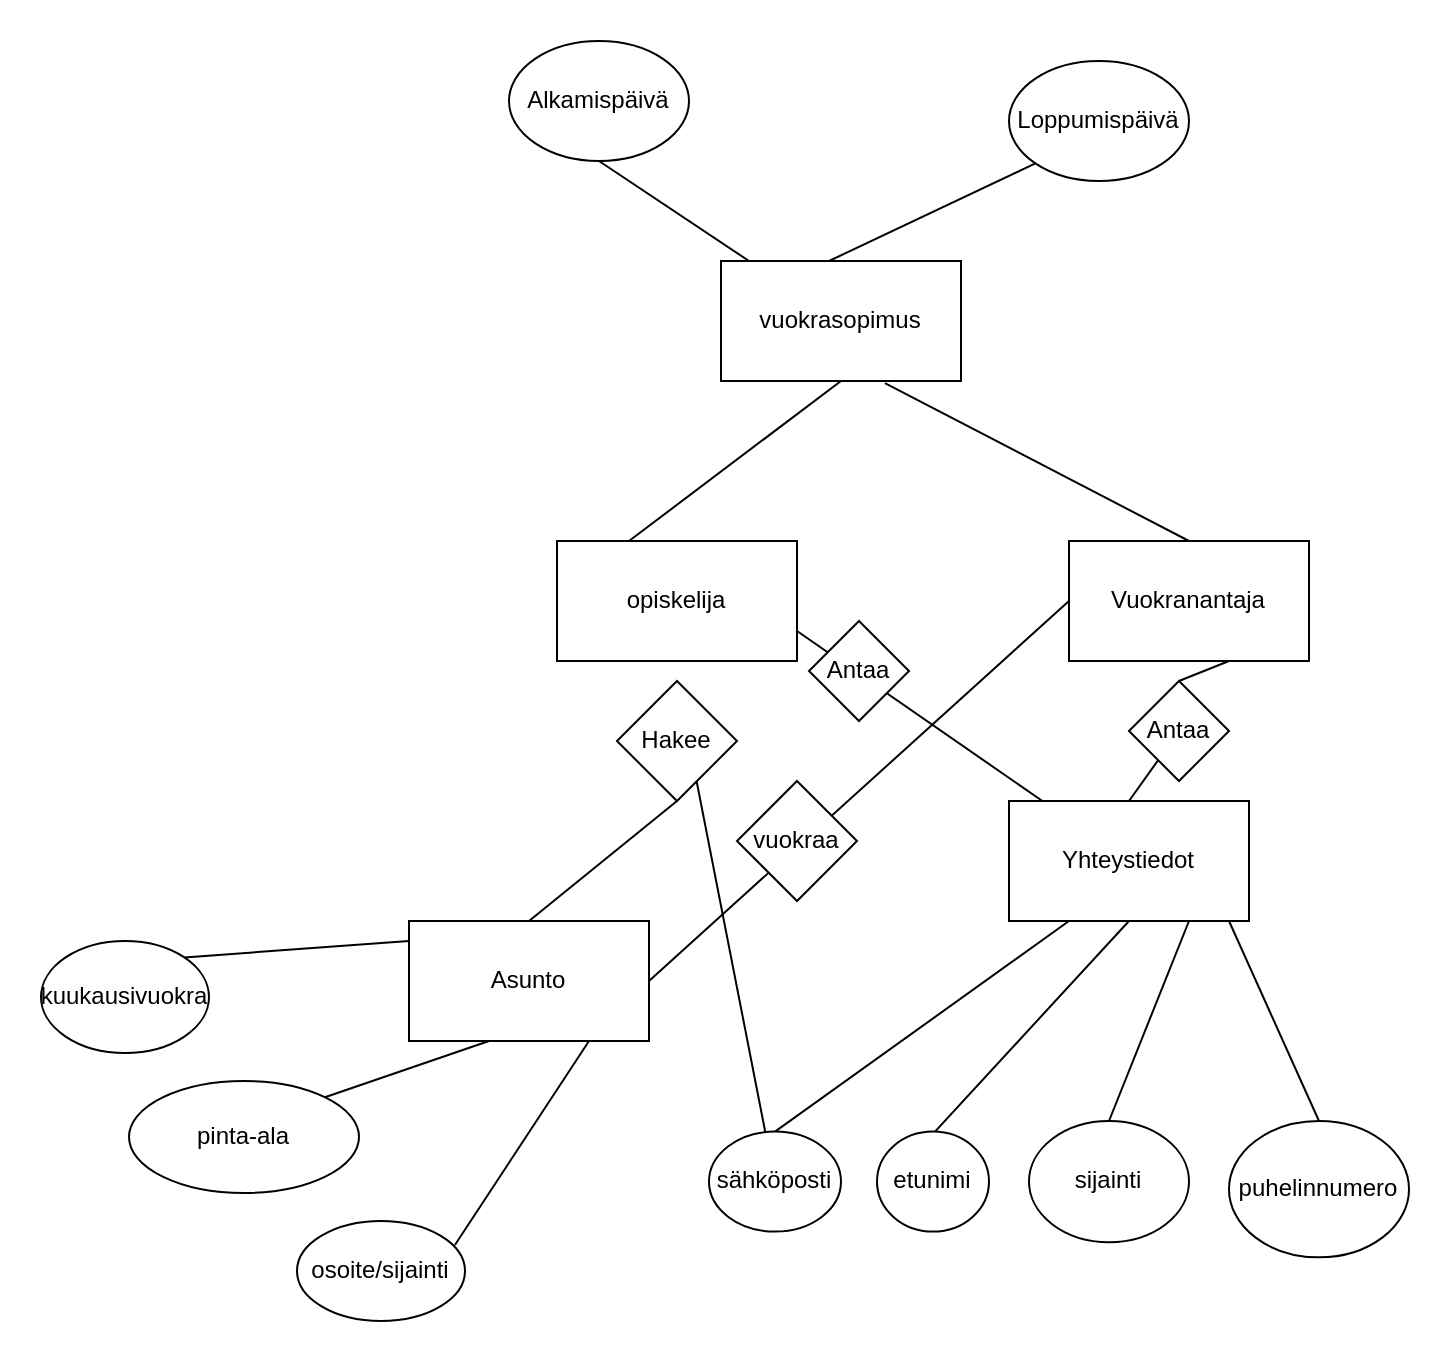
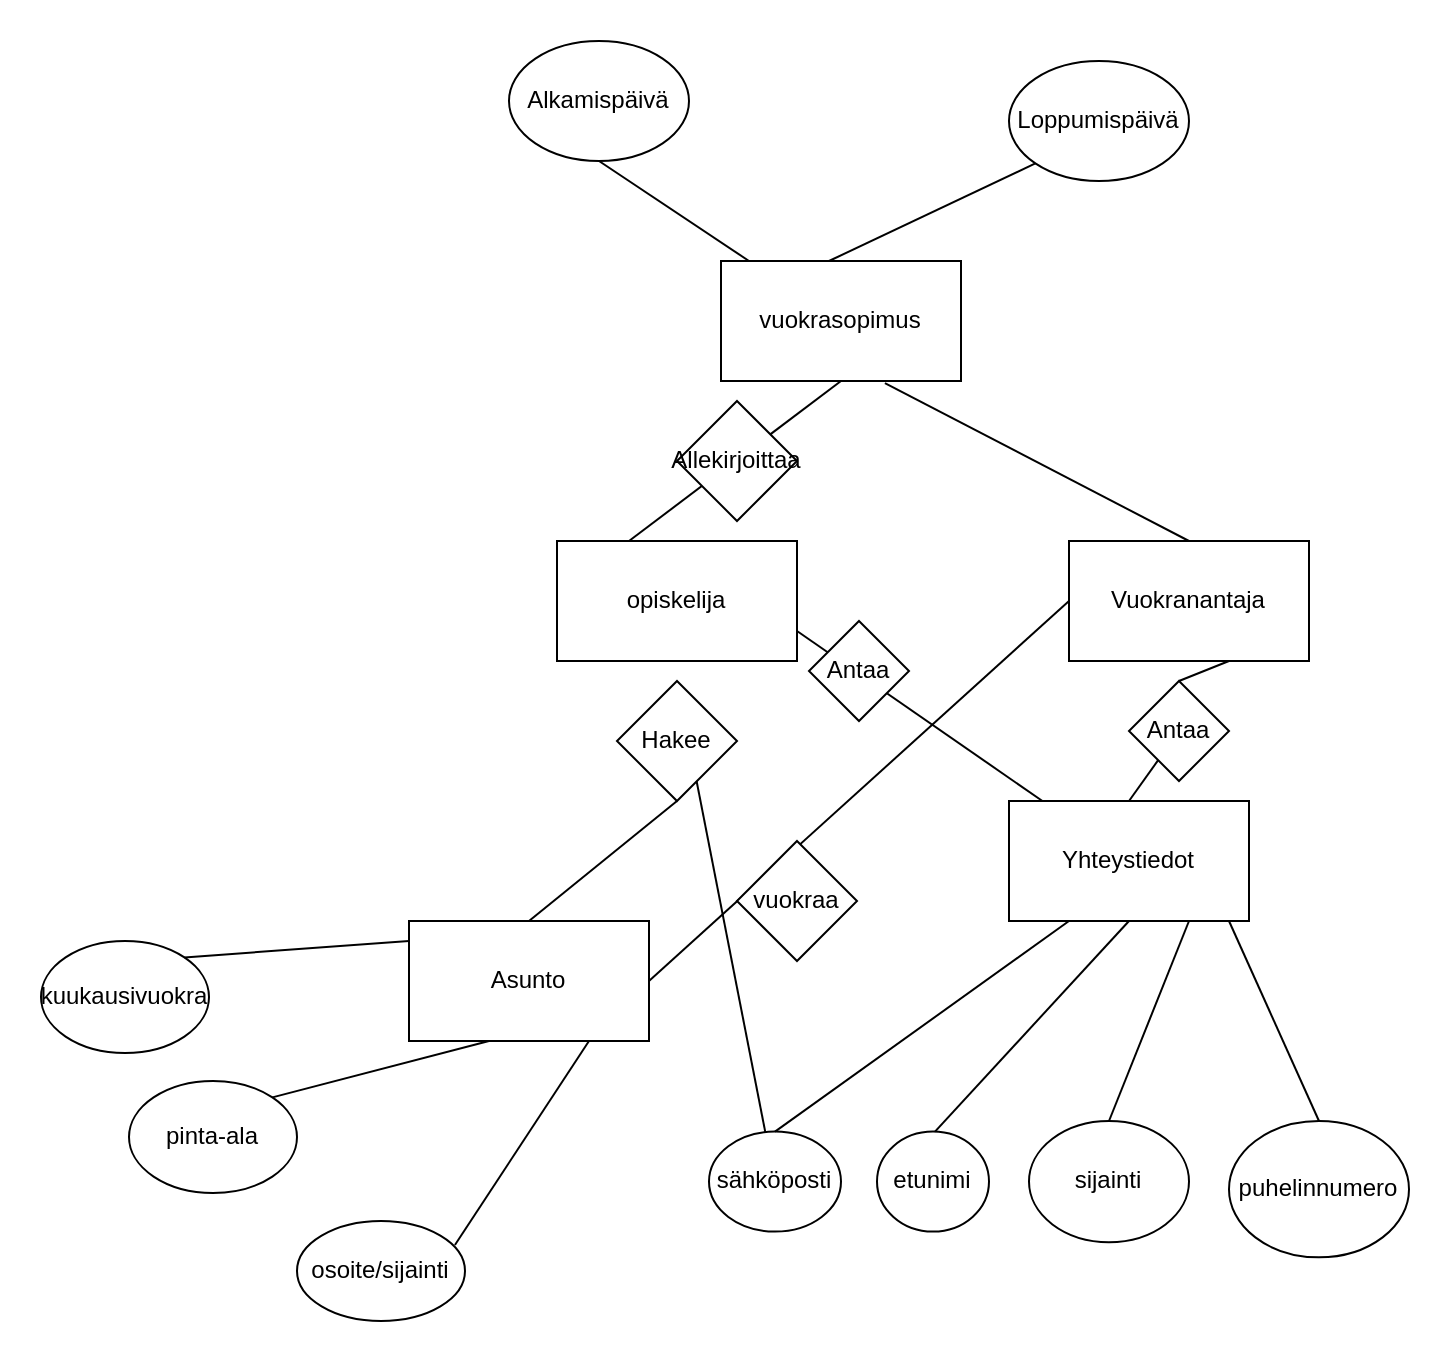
  <mxCell id="0" />
  <mxCell id="1" parent="0" />
  <mxCell id="2" value="opiskelija" style="rounded=0;whiteSpace=wrap;html=1;" vertex="1" parent="1"><mxGeometry x="278" y="270" width="120" height="60" as="geometry" /></mxCell>
  <mxCell id="3" value="sähköposti" style="ellipse;whiteSpace=wrap;html=1;" vertex="1" parent="1"><mxGeometry x="354" y="565.31" width="66" height="50" as="geometry" /></mxCell>
  <mxCell id="4" value="etunimi" style="ellipse;whiteSpace=wrap;html=1;" vertex="1" parent="1"><mxGeometry x="438" y="565.31" width="56" height="50" as="geometry" /></mxCell>
  <mxCell id="5" value="sijainti" style="ellipse;whiteSpace=wrap;html=1;" vertex="1" parent="1"><mxGeometry x="514" y="560" width="80" height="60.61" as="geometry" /></mxCell>
  <mxCell id="6" value="puhelinnumero" style="ellipse;whiteSpace=wrap;html=1;" vertex="1" parent="1"><mxGeometry x="614" y="560" width="90" height="68.18" as="geometry" /></mxCell>
  <mxCell id="7" value="Vuokranantaja" style="rounded=0;whiteSpace=wrap;html=1;" vertex="1" parent="1"><mxGeometry x="534" y="270" width="120" height="60" as="geometry" /></mxCell>
  <mxCell id="8" value="&lt;div&gt;Asunto&lt;/div&gt;" style="rounded=0;whiteSpace=wrap;html=1;" vertex="1" parent="1"><mxGeometry x="204" y="460" width="120" height="60" as="geometry" /></mxCell>
  <mxCell id="9" value="" style="endArrow=none;html=1;exitX=0.5;exitY=0;exitDx=0;exitDy=0;" edge="1" parent="1" source="10" target="3"><mxGeometry width="50" height="50" relative="1" as="geometry"><mxPoint x="314" y="380" as="sourcePoint" /><mxPoint x="364" y="330" as="targetPoint" /></mxGeometry></mxCell>
  <mxCell id="10" value="Hakee" style="rhombus;whiteSpace=wrap;html=1;" vertex="1" parent="1"><mxGeometry x="308" y="340" width="60" height="60" as="geometry" /></mxCell>
  <mxCell id="11" value="" style="endArrow=none;html=1;exitX=0.5;exitY=0;exitDx=0;exitDy=0;entryX=0.5;entryY=1;entryDx=0;entryDy=0;" edge="1" parent="1" source="8" target="10"><mxGeometry width="50" height="50" relative="1" as="geometry"><mxPoint x="338" y="430" as="sourcePoint" /><mxPoint x="338" y="330" as="targetPoint" /></mxGeometry></mxCell>
  <mxCell id="12" value="" style="endArrow=none;html=1;entryX=1;entryY=0.75;entryDx=0;entryDy=0;" edge="1" parent="1" source="13" target="2"><mxGeometry width="50" height="50" relative="1" as="geometry"><mxPoint x="554" y="430" as="sourcePoint" /><mxPoint x="444" y="320" as="targetPoint" /></mxGeometry></mxCell>
  <mxCell id="13" value="Yhteystiedot" style="rounded=0;whiteSpace=wrap;html=1;" vertex="1" parent="1"><mxGeometry x="504" y="400" width="120" height="60" as="geometry" /></mxCell>
  <mxCell id="14" value="" style="endArrow=none;html=1;exitX=0.5;exitY=0;exitDx=0;exitDy=0;" edge="1" parent="1" source="3"><mxGeometry width="50" height="50" relative="1" as="geometry"><mxPoint x="404" y="560" as="sourcePoint" /><mxPoint x="534" y="460" as="targetPoint" /></mxGeometry></mxCell>
  <mxCell id="15" value="" style="endArrow=none;html=1;exitX=0.5;exitY=0;exitDx=0;exitDy=0;entryX=0.5;entryY=1;entryDx=0;entryDy=0;" edge="1" parent="1" target="13"><mxGeometry width="50" height="50" relative="1" as="geometry"><mxPoint x="467" y="565.31" as="sourcePoint" /><mxPoint x="614" y="460" as="targetPoint" /></mxGeometry></mxCell>
  <mxCell id="16" value="" style="endArrow=none;html=1;exitX=0.5;exitY=0;exitDx=0;exitDy=0;" edge="1" parent="1" source="5"><mxGeometry width="50" height="50" relative="1" as="geometry"><mxPoint x="447" y="565.31" as="sourcePoint" /><mxPoint x="594" y="460" as="targetPoint" /></mxGeometry></mxCell>
  <mxCell id="17" value="" style="endArrow=none;html=1;exitX=0.5;exitY=0;exitDx=0;exitDy=0;" edge="1" parent="1" source="6"><mxGeometry width="50" height="50" relative="1" as="geometry"><mxPoint x="467" y="565.31" as="sourcePoint" /><mxPoint x="614" y="460" as="targetPoint" /></mxGeometry></mxCell>
  <mxCell id="18" value="" style="endArrow=none;html=1;exitX=0.5;exitY=0;exitDx=0;exitDy=0;" edge="1" parent="1" source="36"><mxGeometry width="50" height="50" relative="1" as="geometry"><mxPoint x="564" y="380" as="sourcePoint" /><mxPoint x="614" y="330" as="targetPoint" /></mxGeometry></mxCell>
  <mxCell id="19" value="" style="endArrow=none;html=1;exitX=1;exitY=0.5;exitDx=0;exitDy=0;entryX=0;entryY=0.5;entryDx=0;entryDy=0;" edge="1" parent="1" source="8" target="7"><mxGeometry width="50" height="50" relative="1" as="geometry"><mxPoint x="484" y="340" as="sourcePoint" /><mxPoint x="534" y="290" as="targetPoint" /></mxGeometry></mxCell>
- <mxCell id="20" value="vuokraa" style="rhombus;whiteSpace=wrap;html=1;" vertex="1" parent="1"><mxGeometry x="368" y="390" width="60" height="60" as="geometry" /></mxCell>
+ <mxCell id="20" value="vuokraa" style="rhombus;whiteSpace=wrap;html=1;" vertex="1" parent="1"><mxGeometry x="368" y="420" width="60" height="60" as="geometry" /></mxCell>
  <mxCell id="21" value="vuokrasopimus" style="rounded=0;whiteSpace=wrap;html=1;" vertex="1" parent="1"><mxGeometry x="360" y="130" width="120" height="60" as="geometry" /></mxCell>
  <mxCell id="22" value="" style="endArrow=none;html=1;entryX=0.5;entryY=1;entryDx=0;entryDy=0;" edge="1" parent="1" target="21"><mxGeometry width="50" height="50" relative="1" as="geometry"><mxPoint x="314" y="270" as="sourcePoint" /><mxPoint x="364" y="220" as="targetPoint" /></mxGeometry></mxCell>
  <mxCell id="23" value="" style="endArrow=none;html=1;exitX=0.5;exitY=0;exitDx=0;exitDy=0;entryX=0.683;entryY=1.017;entryDx=0;entryDy=0;entryPerimeter=0;" edge="1" parent="1" source="7" target="21"><mxGeometry width="50" height="50" relative="1" as="geometry"><mxPoint x="564" y="260" as="sourcePoint" /><mxPoint x="614" y="210" as="targetPoint" /></mxGeometry></mxCell>
+ <mxCell id="24" value="Allekirjoittaa" style="rhombus;whiteSpace=wrap;html=1;" vertex="1" parent="1"><mxGeometry x="338" y="200" width="60" height="60" as="geometry" /></mxCell>
  <mxCell id="25" value="Alkamispäivä" style="ellipse;whiteSpace=wrap;html=1;" vertex="1" parent="1"><mxGeometry x="254" y="20" width="90" height="60" as="geometry" /></mxCell>
  <mxCell id="26" value="Loppumispäivä" style="ellipse;whiteSpace=wrap;html=1;" vertex="1" parent="1"><mxGeometry x="504" y="30" width="90" height="60" as="geometry" /></mxCell>
  <mxCell id="27" value="" style="endArrow=none;html=1;entryX=0;entryY=1;entryDx=0;entryDy=0;" edge="1" parent="1" target="26"><mxGeometry width="50" height="50" relative="1" as="geometry"><mxPoint x="414" y="130" as="sourcePoint" /><mxPoint x="464" y="80" as="targetPoint" /></mxGeometry></mxCell>
  <mxCell id="28" value="" style="endArrow=none;html=1;entryX=0.5;entryY=1;entryDx=0;entryDy=0;" edge="1" parent="1" target="25"><mxGeometry width="50" height="50" relative="1" as="geometry"><mxPoint x="374" y="130" as="sourcePoint" /><mxPoint x="424" y="80" as="targetPoint" /></mxGeometry></mxCell>
  <mxCell id="29" value="kuukausivuokra" style="ellipse;whiteSpace=wrap;html=1;" vertex="1" parent="1"><mxGeometry x="20" y="470" width="84" height="56" as="geometry" /></mxCell>
- <mxCell id="30" value="pinta-ala" style="ellipse;whiteSpace=wrap;html=1;" vertex="1" parent="1"><mxGeometry x="64" y="540" width="115" height="56" as="geometry" /></mxCell>
+ <mxCell id="30" value="pinta-ala" style="ellipse;whiteSpace=wrap;html=1;" vertex="1" parent="1"><mxGeometry x="64" y="540" width="84" height="56" as="geometry" /></mxCell>
  <mxCell id="31" value="&lt;div&gt;osoite/sijainti&lt;/div&gt;" style="ellipse;whiteSpace=wrap;html=1;" vertex="1" parent="1"><mxGeometry x="148" y="610" width="84" height="50" as="geometry" /></mxCell>
  <mxCell id="32" value="" style="endArrow=none;html=1;exitX=1;exitY=0;exitDx=0;exitDy=0;" edge="1" parent="1" source="29"><mxGeometry width="50" height="50" relative="1" as="geometry"><mxPoint x="154" y="520" as="sourcePoint" /><mxPoint x="204" y="470" as="targetPoint" /></mxGeometry></mxCell>
  <mxCell id="33" value="" style="endArrow=none;html=1;exitX=1;exitY=0;exitDx=0;exitDy=0;" edge="1" parent="1" source="30"><mxGeometry width="50" height="50" relative="1" as="geometry"><mxPoint x="194" y="570" as="sourcePoint" /><mxPoint x="244" y="520" as="targetPoint" /></mxGeometry></mxCell>
  <mxCell id="34" value="" style="endArrow=none;html=1;exitX=0.94;exitY=0.24;exitDx=0;exitDy=0;exitPerimeter=0;" edge="1" parent="1" source="31"><mxGeometry width="50" height="50" relative="1" as="geometry"><mxPoint x="244" y="570" as="sourcePoint" /><mxPoint x="294" y="520" as="targetPoint" /></mxGeometry></mxCell>
  <mxCell id="35" value="Antaa" style="rhombus;whiteSpace=wrap;html=1;" vertex="1" parent="1"><mxGeometry x="404" y="310" width="50" height="50" as="geometry" /></mxCell>
  <mxCell id="36" value="Antaa" style="rhombus;whiteSpace=wrap;html=1;" vertex="1" parent="1"><mxGeometry x="564" y="340" width="50" height="50" as="geometry" /></mxCell>
  <mxCell id="37" value="" style="endArrow=none;html=1;exitX=0.5;exitY=0;exitDx=0;exitDy=0;" edge="1" parent="1" source="13" target="36"><mxGeometry width="50" height="50" relative="1" as="geometry"><mxPoint x="564" y="400" as="sourcePoint" /><mxPoint x="614" y="330" as="targetPoint" /></mxGeometry></mxCell>
